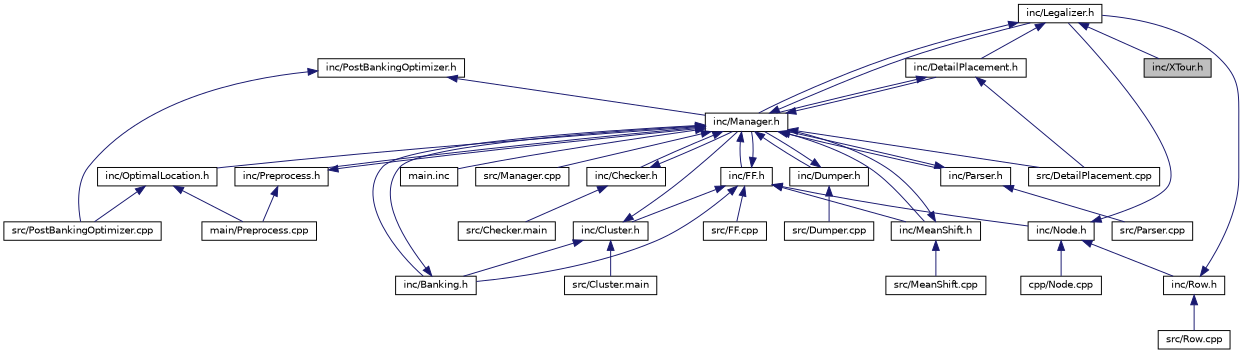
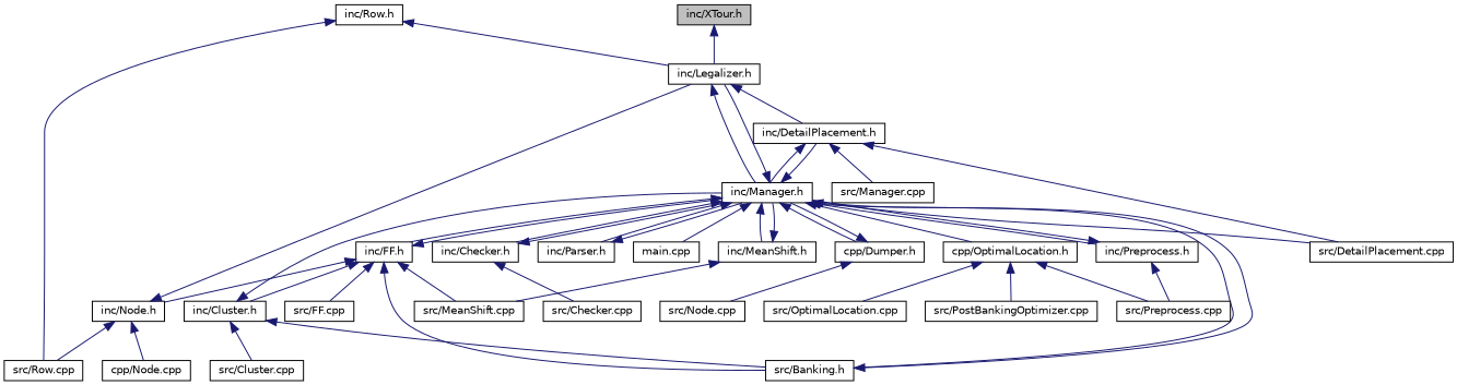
  digraph {
    node [color=black fillcolor=white fontname=Helvetica fontsize=10 shape=record style=filled]
    edge [color=midnightblue dir=back fontname=Helvetica fontsize=10 labelfontname=Helvetica labelfontsize=10 style=solid]
    n1 [fillcolor=grey75 fontcolor=black height=0.2 label="inc/XTour.h" width=0.4]
    n2 [height=0.2 label="inc/Legalizer.h" width=0.4]
    n3 [height=0.2 label="inc/DetailPlacement.h" width=0.4]
    n4 [height=0.2 label="inc/Manager.h" width=0.4]
    n5 [height=0.2 label="src/DetailPlacement.cpp" width=0.4]
-   n6 [height=0.2 label="inc/Banking.h" width=0.4]
+   n6 [height=0.2 label="src/Banking.h" width=0.4]
    n7 [height=0.2 label="inc/Checker.h" width=0.4]
-   n8 [height=0.2 label="inc/Dumper.h" width=0.4]
+   n8 [height=0.2 label="cpp/Dumper.h" width=0.4]
    n9 [height=0.2 label="inc/FF.h" width=0.4]
    n10 [height=0.2 label="inc/MeanShift.h" width=0.4]
-   n11 [height=0.2 label="inc/OptimalLocation.h" width=0.4]
+   n11 [height=0.2 label="cpp/OptimalLocation.h" width=0.4]
    n12 [height=0.2 label="inc/Parser.h" width=0.4]
    n13 [height=0.2 label="inc/Preprocess.h" width=0.4]
-   n14 [height=0.2 label="main.inc" width=0.4]
+   n14 [height=0.2 label="main.cpp" width=0.4]
    n15 [height=0.2 label="src/Manager.cpp" width=0.4]
-   n16 [height=0.2 label="src/Checker.main" width=0.4]
-   n17 [height=0.2 label="src/Dumper.cpp" width=0.4]
+   n16 [height=0.2 label="src/Checker.cpp" width=0.4]
+   n17 [height=0.2 label="src/Node.cpp" width=0.4]
    n18 [height=0.2 label="inc/Cluster.h" width=0.4]
    n19 [height=0.2 label="inc/Node.h" width=0.4]
    n20 [height=0.2 label="src/FF.cpp" width=0.4]
    n21 [height=0.2 label="src/MeanShift.cpp" width=0.4]
+   n22 [height=0.2 label="src/OptimalLocation.cpp" width=0.4]
    n23 [height=0.2 label="src/PostBankingOptimizer.cpp" width=0.4]
-   n24 [height=0.2 label="main/Preprocess.cpp" width=0.4]
-   n25 [height=0.2 label="src/Parser.cpp" width=0.4]
-   n26 [height=0.2 label="inc/PostBankingOptimizer.h" width=0.4]
-   n27 [height=0.2 label="src/Cluster.main" width=0.4]
+   n24 [height=0.2 label="src/Preprocess.cpp" width=0.4]
+   n27 [height=0.2 label="src/Cluster.cpp" width=0.4]
    n28 [height=0.2 label="inc/Row.h" width=0.4]
    n29 [height=0.2 label="cpp/Node.cpp" width=0.4]
    n30 [height=0.2 label="src/Row.cpp" width=0.4]
-   n2 -> n1
+   n1 -> n2
    n2 -> n3
    n2 -> n4
    n3 -> n4
    n3 -> n5
    n4 -> n2
    n4 -> n3
    n4 -> n5
    n4 -> n6
    n4 -> n7
    n4 -> n8
    n4 -> n9
    n4 -> n10
    n4 -> n11
    n4 -> n12
    n4 -> n13
    n4 -> n14
-   n4 -> n15
+   n3 -> n15
    n6 -> n4
    n7 -> n4
    n7 -> n16
    n8 -> n4
    n8 -> n17
    n9 -> n4
    n9 -> n6
-   n9 -> n10
+   n9 -> n21
    n9 -> n18
    n9 -> n19
    n9 -> n20
    n10 -> n4
    n10 -> n21
+   n11 -> n22
    n11 -> n23
    n11 -> n24
    n12 -> n4
-   n12 -> n25
    n13 -> n4
    n13 -> n24
    n18 -> n4
    n18 -> n6
    n18 -> n27
    n19 -> n2
-   n19 -> n28
+   n19 -> n30
    n19 -> n29
-   n26 -> n4
-   n26 -> n23
    n28 -> n2
    n28 -> n30
  }
